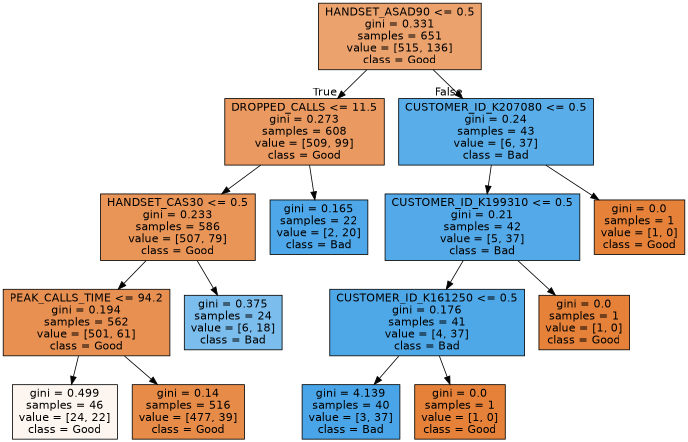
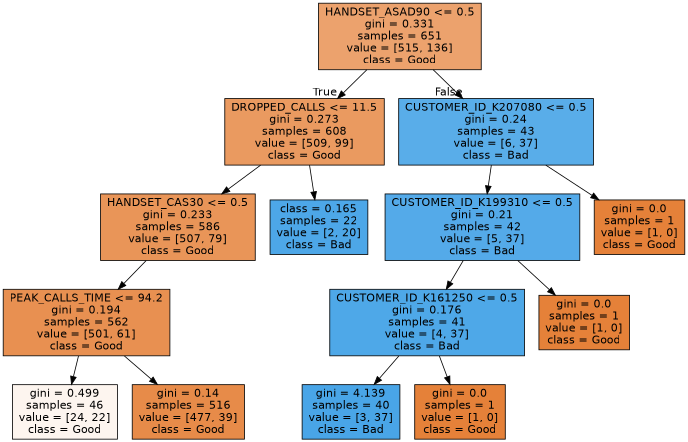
  digraph {
    node [color=black fillcolor="#e58139" fontname=helvetica shape=box style=filled]
    edge [fontname=helvetica]
    n1 [fillcolor="#eca26d" label="HANDSET_ASAD90 <= 0.5\ngini = 0.331\nsamples = 651\nvalue = [515, 136]\nclass = Good"]
    n2 [fillcolor="#ea9a60" label="DROPPED_CALLS <= 11.5\ngini = 0.273\nsamples = 608\nvalue = [509, 99]\nclass = Good"]
    n3 [fillcolor="#59ade9" label="CUSTOMER_ID_K207080 <= 0.5\ngini = 0.24\nsamples = 43\nvalue = [6, 37]\nclass = Bad"]
    n4 [fillcolor="#e99558" label="HANDSET_CAS30 <= 0.5\ngini = 0.233\nsamples = 586\nvalue = [507, 79]\nclass = Good"]
-   n5 [fillcolor="#4da7e8" label="gini = 0.165\nsamples = 22\nvalue = [2, 20]\nclass = Bad"]
+   n5 [fillcolor="#4da7e8" label="class = 0.165\nsamples = 22\nvalue = [2, 20]\nclass = Bad"]
    n6 [fillcolor="#54aae9" label="CUSTOMER_ID_K199310 <= 0.5\ngini = 0.21\nsamples = 42\nvalue = [5, 37]\nclass = Bad"]
    n7 [label="gini = 0.0\nsamples = 1\nvalue = [1, 0]\nclass = Good"]
    n8 [fillcolor="#e89051" label="PEAK_CALLS_TIME <= 94.2\ngini = 0.194\nsamples = 562\nvalue = [501, 61]\nclass = Good"]
-   n9 [fillcolor="#7bbeee" label="gini = 0.375\nsamples = 24\nvalue = [6, 18]\nclass = Bad"]
    n10 [fillcolor="#fdf5ef" label="gini = 0.499\nsamples = 46\nvalue = [24, 22]\nclass = Good"]
    n11 [fillcolor="#e78b49" label="gini = 0.14\nsamples = 516\nvalue = [477, 39]\nclass = Good"]
    n12 [fillcolor="#4ea8e8" label="CUSTOMER_ID_K161250 <= 0.5\ngini = 0.176\nsamples = 41\nvalue = [4, 37]\nclass = Bad"]
    n13 [label="gini = 0.0\nsamples = 1\nvalue = [1, 0]\nclass = Good"]
    n14 [fillcolor="#49a5e7" label="gini = 4.139\nsamples = 40\nvalue = [3, 37]\nclass = Bad"]
    n15 [label="gini = 0.0\nsamples = 1\nvalue = [1, 0]\nclass = Good"]
    n1 -> n2 [headlabel=True labelangle=45 labeldistance=2.5]
    n1 -> n3 [headlabel=False labelangle=-45 labeldistance=2.5]
    n2 -> n4
    n2 -> n5
    n3 -> n6
    n3 -> n7
    n4 -> n8
-   n4 -> n9
    n6 -> n12
    n6 -> n13
    n8 -> n10
    n8 -> n11
    n12 -> n14
    n12 -> n15
  }
